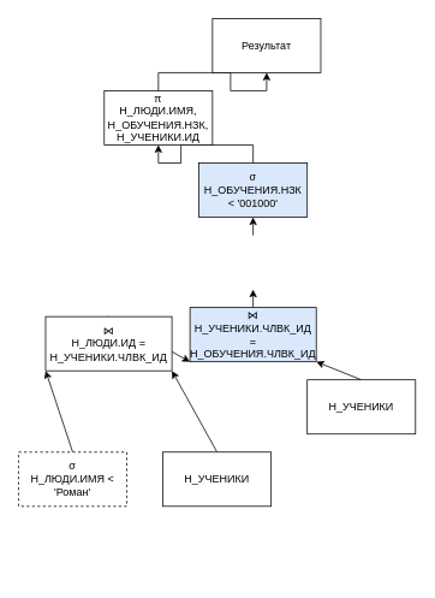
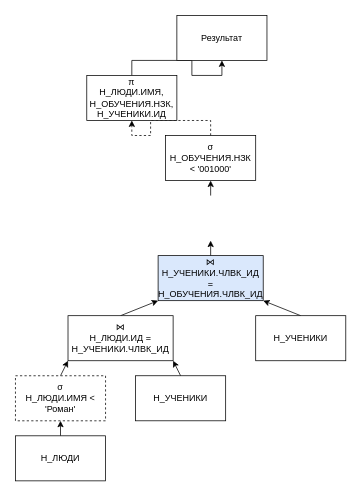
  <mxCell id="0" />
  <mxCell id="1" parent="0" />
+ <mxCell id="2" style="edgeStyle=orthogonalEdgeStyle;rounded=0;orthogonalLoop=1;jettySize=auto;html=1;exitX=0.5;exitY=0;exitDx=0;exitDy=0;entryX=0.5;entryY=1;entryDx=0;entryDy=0;" edge="1" parent="1" source="3" target="19"><mxGeometry relative="1" as="geometry" /></mxCell>
+ <mxCell id="3" value="Н_ЛЮДИ" style="rounded=0;whiteSpace=wrap;html=1;" vertex="1" parent="1"><mxGeometry x="20" y="580" width="120" height="60" as="geometry" /></mxCell>
  <mxCell id="4" style="rounded=0;orthogonalLoop=1;jettySize=auto;html=1;exitX=0.5;exitY=0;exitDx=0;exitDy=0;entryX=1;entryY=1;entryDx=0;entryDy=0;" edge="1" parent="1" source="5" target="7"><mxGeometry relative="1" as="geometry" /></mxCell>
  <mxCell id="5" value="Н_УЧЕНИКИ" style="rounded=0;whiteSpace=wrap;html=1;" vertex="1" parent="1"><mxGeometry x="180" y="500" width="120" height="60" as="geometry" /></mxCell>
  <mxCell id="6" style="rounded=0;orthogonalLoop=1;jettySize=auto;html=1;exitX=0.5;exitY=0;exitDx=0;exitDy=0;entryX=0;entryY=1;entryDx=0;entryDy=0;" edge="1" parent="1" source="7" target="11"><mxGeometry relative="1" as="geometry" /></mxCell>
- <mxCell id="7" value="⋈&lt;br&gt;Н_ЛЮДИ.ИД = Н_УЧЕНИКИ.ЧЛВК_ИД" style="rounded=0;whiteSpace=wrap;html=1;" vertex="1" parent="1"><mxGeometry x="50" y="350" width="140" height="60" as="geometry" /></mxCell>
+ <mxCell id="7" value="⋈&lt;br&gt;Н_ЛЮДИ.ИД = Н_УЧЕНИКИ.ЧЛВК_ИД" style="rounded=0;whiteSpace=wrap;html=1;" vertex="1" parent="1"><mxGeometry x="90" y="420" width="140" height="60" as="geometry" /></mxCell>
  <mxCell id="8" style="rounded=0;orthogonalLoop=1;jettySize=auto;html=1;exitX=0.5;exitY=0;exitDx=0;exitDy=0;entryX=1;entryY=1;entryDx=0;entryDy=0;" edge="1" parent="1" source="9" target="11"><mxGeometry relative="1" as="geometry" /></mxCell>
  <mxCell id="9" value="Н_УЧЕНИКИ" style="rounded=0;whiteSpace=wrap;html=1;" vertex="1" parent="1"><mxGeometry x="340" y="420" width="120" height="60" as="geometry" /></mxCell>
  <mxCell id="10" style="edgeStyle=orthogonalEdgeStyle;rounded=0;orthogonalLoop=1;jettySize=auto;html=1;exitX=0.5;exitY=0;exitDx=0;exitDy=0;entryX=0.5;entryY=1;entryDx=0;entryDy=0;" edge="1" parent="1" source="11"><mxGeometry relative="1" as="geometry"><mxPoint x="280" y="320" as="targetPoint" /></mxGeometry></mxCell>
  <mxCell id="11" value="⋈&lt;br&gt;Н_УЧЕНИКИ.ЧЛВК_ИД = Н_ОБУЧЕНИЯ.ЧЛВК_ИД" style="rounded=0;whiteSpace=wrap;html=1;fillColor=#dae8fc;" vertex="1" parent="1"><mxGeometry x="210" y="340" width="140" height="60" as="geometry" /></mxCell>
  <mxCell id="12" style="edgeStyle=orthogonalEdgeStyle;rounded=0;orthogonalLoop=1;jettySize=auto;html=1;exitX=0.5;exitY=0;exitDx=0;exitDy=0;entryX=0.5;entryY=1;entryDx=0;entryDy=0;" edge="1" parent="1" target="14"><mxGeometry relative="1" as="geometry"><mxPoint x="280" y="260" as="sourcePoint" /></mxGeometry></mxCell>
- <mxCell id="13" style="edgeStyle=orthogonalEdgeStyle;rounded=0;orthogonalLoop=1;jettySize=auto;html=1;exitX=0.5;exitY=0;exitDx=0;exitDy=0;entryX=0.5;entryY=1;entryDx=0;entryDy=0;" edge="1" parent="1" source="14" target="16"><mxGeometry relative="1" as="geometry" /></mxCell>
- <mxCell id="14" value="σ&lt;br style=&quot;border-color: var(--border-color);&quot;&gt;Н_ОБУЧЕНИЯ.НЗК &amp;lt; '001000'" style="rounded=0;whiteSpace=wrap;html=1;fillColor=#dae8fc;" vertex="1" parent="1"><mxGeometry x="220" y="180" width="120" height="60" as="geometry" /></mxCell>
+ <mxCell id="13" style="edgeStyle=orthogonalEdgeStyle;rounded=0;orthogonalLoop=1;jettySize=auto;html=1;exitX=0.5;exitY=0;exitDx=0;exitDy=0;entryX=0.5;entryY=1;entryDx=0;entryDy=0;dashed=1;" edge="1" parent="1" source="14" target="16"><mxGeometry relative="1" as="geometry" /></mxCell>
+ <mxCell id="14" value="σ&lt;br style=&quot;border-color: var(--border-color);&quot;&gt;Н_ОБУЧЕНИЯ.НЗК &amp;lt; '001000'" style="rounded=0;whiteSpace=wrap;html=1;" vertex="1" parent="1"><mxGeometry x="220" y="180" width="120" height="60" as="geometry" /></mxCell>
  <mxCell id="15" style="edgeStyle=orthogonalEdgeStyle;rounded=0;orthogonalLoop=1;jettySize=auto;html=1;exitX=0.5;exitY=0;exitDx=0;exitDy=0;entryX=0.5;entryY=1;entryDx=0;entryDy=0;" edge="1" parent="1" source="16" target="17"><mxGeometry relative="1" as="geometry" /></mxCell>
  <mxCell id="16" value="π&lt;br style=&quot;border-color: var(--border-color);&quot;&gt;Н_ЛЮДИ.ИМЯ, Н_ОБУЧЕНИЯ.НЗК, Н_УЧЕНИКИ.ИД" style="rounded=0;whiteSpace=wrap;html=1;" vertex="1" parent="1"><mxGeometry x="115" y="100" width="120" height="60" as="geometry" /></mxCell>
  <mxCell id="17" value="Результат" style="rounded=0;whiteSpace=wrap;html=1;" vertex="1" parent="1"><mxGeometry x="235" y="20" width="120" height="60" as="geometry" /></mxCell>
  <mxCell id="18" style="rounded=0;orthogonalLoop=1;jettySize=auto;html=1;exitX=0.5;exitY=0;exitDx=0;exitDy=0;entryX=0;entryY=1;entryDx=0;entryDy=0;" edge="1" parent="1" source="19" target="7"><mxGeometry relative="1" as="geometry" /></mxCell>
  <mxCell id="19" value="σ&lt;br&gt;Н_ЛЮДИ.ИМЯ &amp;lt; 'Роман'" style="rounded=0;whiteSpace=wrap;html=1;dashed=1;" vertex="1" parent="1"><mxGeometry x="20" y="500" width="120" height="60" as="geometry" /></mxCell>
